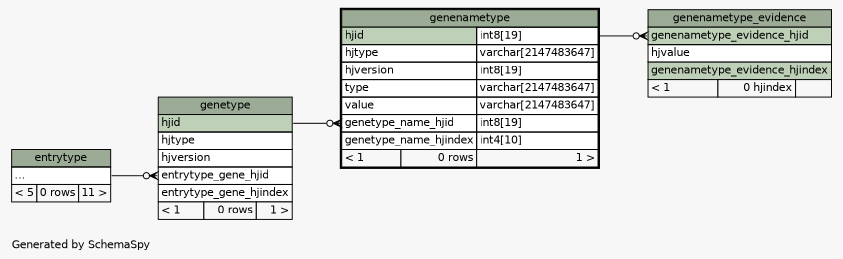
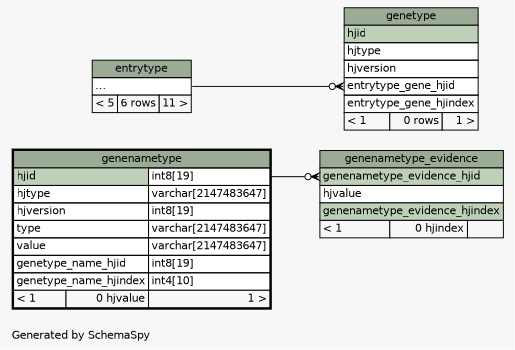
  digraph {
    bgcolor="#f7f7f7"
    fontname=Helvetica
    fontsize=11
    label="\nGenerated by SchemaSpy"
    labeljust=l
    nodesep=0.18
    rankdir=RL
    ranksep=0.46
    node [fontname=Helvetica fontsize=11 shape=plaintext]
    edge [arrowhead=none arrowsize=0.8 arrowtail=crowodot dir=back]
-   n1 [label=<     <TABLE BORDER="2" CELLBORDER="1" CELLSPACING="0" BGCOLOR="#ffffff">       <TR><TD COLSPAN="3" BGCOLOR="#9bab96" ALIGN="CENTER">genenametype</TD></TR>       <TR><TD PORT="hjid" COLSPAN="2" BGCOLOR="#bed1b8" ALIGN="LEFT">hjid</TD><TD PORT="hjid.type" ALIGN="LEFT">int8[19]</TD></TR>       <TR><TD PORT="hjtype" COLSPAN="2" ALIGN="LEFT">hjtype</TD><TD PORT="hjtype.type" ALIGN="LEFT">varchar[2147483647]</TD></TR>       <TR><TD PORT="hjversion" COLSPAN="2" ALIGN="LEFT">hjversion</TD><TD PORT="hjversion.type" ALIGN="LEFT">int8[19]</TD></TR>       <TR><TD PORT="type" COLSPAN="2" ALIGN="LEFT">type</TD><TD PORT="type.type" ALIGN="LEFT">varchar[2147483647]</TD></TR>       <TR><TD PORT="value" COLSPAN="2" ALIGN="LEFT">value</TD><TD PORT="value.type" ALIGN="LEFT">varchar[2147483647]</TD></TR>       <TR><TD PORT="genetype_name_hjid" COLSPAN="2" ALIGN="LEFT">genetype_name_hjid</TD><TD PORT="genetype_name_hjid.type" ALIGN="LEFT">int8[19]</TD></TR>       <TR><TD PORT="genetype_name_hjindex" COLSPAN="2" ALIGN="LEFT">genetype_name_hjindex</TD><TD PORT="genetype_name_hjindex.type" ALIGN="LEFT">int4[10]</TD></TR>       <TR><TD ALIGN="LEFT" BGCOLOR="#f7f7f7">&lt; 1</TD><TD ALIGN="RIGHT" BGCOLOR="#f7f7f7">0 rows</TD><TD ALIGN="RIGHT" BGCOLOR="#f7f7f7">1 &gt;</TD></TR>     </TABLE>>]
+   n1 [label=<     <TABLE BORDER="2" CELLBORDER="1" CELLSPACING="0" BGCOLOR="#ffffff">       <TR><TD COLSPAN="3" BGCOLOR="#9bab96" ALIGN="CENTER">genenametype</TD></TR>       <TR><TD PORT="hjid" COLSPAN="2" BGCOLOR="#bed1b8" ALIGN="LEFT">hjid</TD><TD PORT="hjid.type" ALIGN="LEFT">int8[19]</TD></TR>       <TR><TD PORT="hjtype" COLSPAN="2" ALIGN="LEFT">hjtype</TD><TD PORT="hjtype.type" ALIGN="LEFT">varchar[2147483647]</TD></TR>       <TR><TD PORT="hjversion" COLSPAN="2" ALIGN="LEFT">hjversion</TD><TD PORT="hjversion.type" ALIGN="LEFT">int8[19]</TD></TR>       <TR><TD PORT="type" COLSPAN="2" ALIGN="LEFT">type</TD><TD PORT="type.type" ALIGN="LEFT">varchar[2147483647]</TD></TR>       <TR><TD PORT="value" COLSPAN="2" ALIGN="LEFT">value</TD><TD PORT="value.type" ALIGN="LEFT">varchar[2147483647]</TD></TR>       <TR><TD PORT="genetype_name_hjid" COLSPAN="2" ALIGN="LEFT">genetype_name_hjid</TD><TD PORT="genetype_name_hjid.type" ALIGN="LEFT">int8[19]</TD></TR>       <TR><TD PORT="genetype_name_hjindex" COLSPAN="2" ALIGN="LEFT">genetype_name_hjindex</TD><TD PORT="genetype_name_hjindex.type" ALIGN="LEFT">int4[10]</TD></TR>       <TR><TD ALIGN="LEFT" BGCOLOR="#f7f7f7">&lt; 1</TD><TD ALIGN="RIGHT" BGCOLOR="#f7f7f7">0 hjvalue</TD><TD ALIGN="RIGHT" BGCOLOR="#f7f7f7">1 &gt;</TD></TR>     </TABLE>>]
    n2 [label=<     <TABLE BORDER="0" CELLBORDER="1" CELLSPACING="0" BGCOLOR="#ffffff">       <TR><TD COLSPAN="3" BGCOLOR="#9bab96" ALIGN="CENTER">genetype</TD></TR>       <TR><TD PORT="hjid" COLSPAN="3" BGCOLOR="#bed1b8" ALIGN="LEFT">hjid</TD></TR>       <TR><TD PORT="hjtype" COLSPAN="3" ALIGN="LEFT">hjtype</TD></TR>       <TR><TD PORT="hjversion" COLSPAN="3" ALIGN="LEFT">hjversion</TD></TR>       <TR><TD PORT="entrytype_gene_hjid" COLSPAN="3" ALIGN="LEFT">entrytype_gene_hjid</TD></TR>       <TR><TD PORT="entrytype_gene_hjindex" COLSPAN="3" ALIGN="LEFT">entrytype_gene_hjindex</TD></TR>       <TR><TD ALIGN="LEFT" BGCOLOR="#f7f7f7">&lt; 1</TD><TD ALIGN="RIGHT" BGCOLOR="#f7f7f7">0 rows</TD><TD ALIGN="RIGHT" BGCOLOR="#f7f7f7">1 &gt;</TD></TR>     </TABLE>>]
-   n3 [label=<     <TABLE BORDER="0" CELLBORDER="1" CELLSPACING="0" BGCOLOR="#ffffff">       <TR><TD COLSPAN="3" BGCOLOR="#9bab96" ALIGN="CENTER">entrytype</TD></TR>       <TR><TD PORT="elipses" COLSPAN="3" ALIGN="LEFT">...</TD></TR>       <TR><TD ALIGN="LEFT" BGCOLOR="#f7f7f7">&lt; 5</TD><TD ALIGN="RIGHT" BGCOLOR="#f7f7f7">0 rows</TD><TD ALIGN="RIGHT" BGCOLOR="#f7f7f7">11 &gt;</TD></TR>     </TABLE>>]
+   n3 [label=<     <TABLE BORDER="0" CELLBORDER="1" CELLSPACING="0" BGCOLOR="#ffffff">       <TR><TD COLSPAN="3" BGCOLOR="#9bab96" ALIGN="CENTER">entrytype</TD></TR>       <TR><TD PORT="elipses" COLSPAN="3" ALIGN="LEFT">...</TD></TR>       <TR><TD ALIGN="LEFT" BGCOLOR="#f7f7f7">&lt; 5</TD><TD ALIGN="RIGHT" BGCOLOR="#f7f7f7">6 rows</TD><TD ALIGN="RIGHT" BGCOLOR="#f7f7f7">11 &gt;</TD></TR>     </TABLE>>]
    n4 [label=<     <TABLE BORDER="0" CELLBORDER="1" CELLSPACING="0" BGCOLOR="#ffffff">       <TR><TD COLSPAN="3" BGCOLOR="#9bab96" ALIGN="CENTER">genenametype_evidence</TD></TR>       <TR><TD PORT="genenametype_evidence_hjid" COLSPAN="3" BGCOLOR="#bed1b8" ALIGN="LEFT">genenametype_evidence_hjid</TD></TR>       <TR><TD PORT="hjvalue" COLSPAN="3" ALIGN="LEFT">hjvalue</TD></TR>       <TR><TD PORT="genenametype_evidence_hjindex" COLSPAN="3" BGCOLOR="#bed1b8" ALIGN="LEFT">genenametype_evidence_hjindex</TD></TR>       <TR><TD ALIGN="LEFT" BGCOLOR="#f7f7f7">&lt; 1</TD><TD ALIGN="RIGHT" BGCOLOR="#f7f7f7">0 hjindex</TD><TD ALIGN="RIGHT" BGCOLOR="#f7f7f7">  </TD></TR>     </TABLE>>]
-   n1 -> n2 [headport="hjid:e" tailport="genetype_name_hjid:w"]
    n2 -> n3 [headport="elipses:e" tailport="entrytype_gene_hjid:w"]
    n4 -> n1 [headport="hjid.type:e" tailport="genenametype_evidence_hjid:w"]
  }
